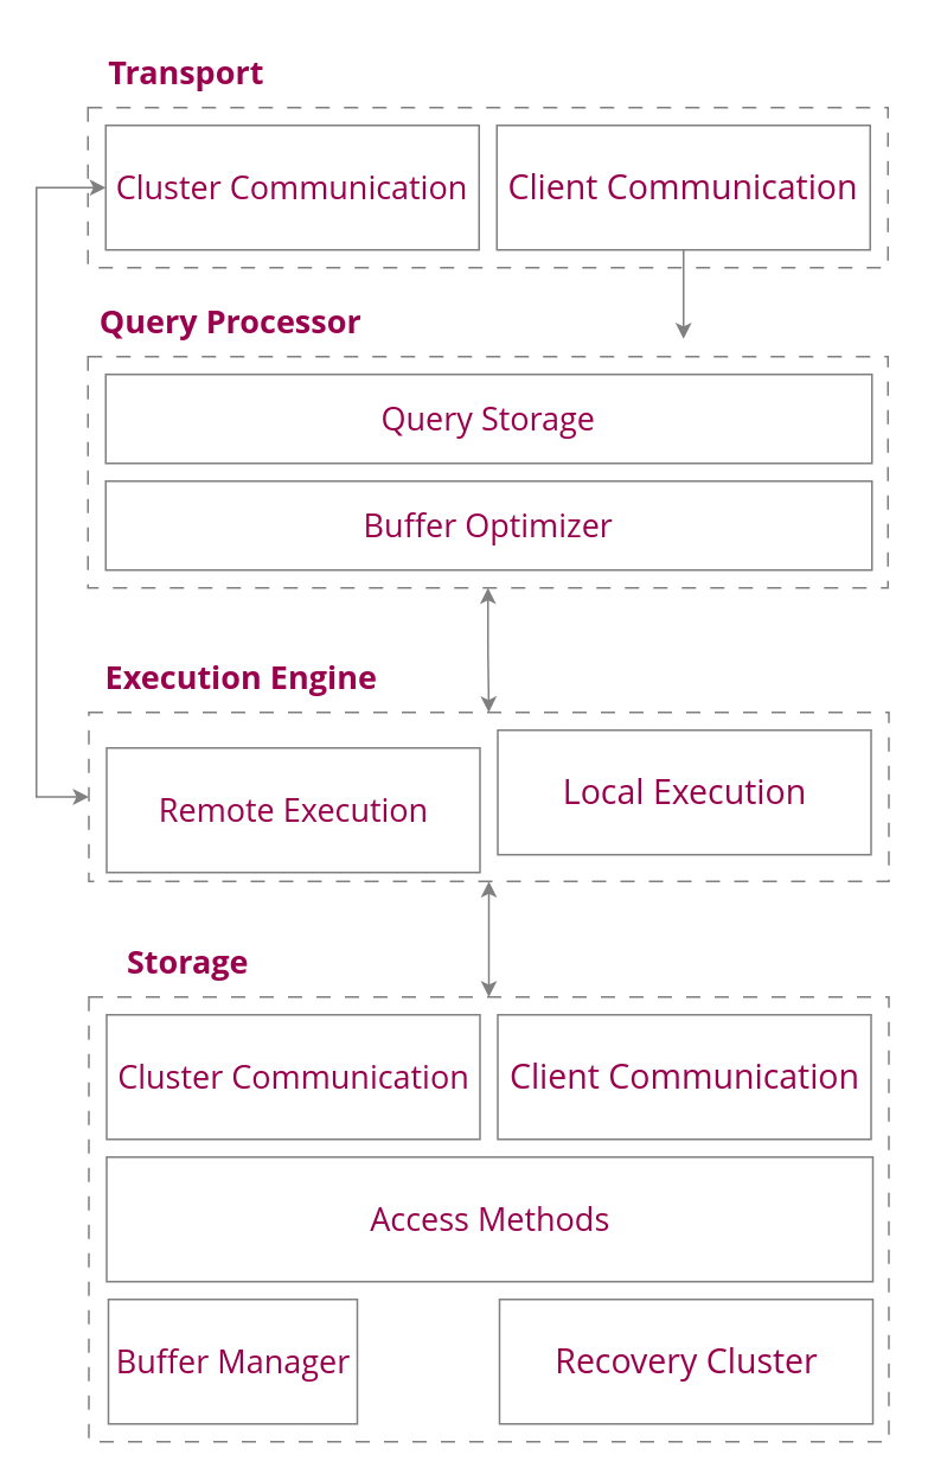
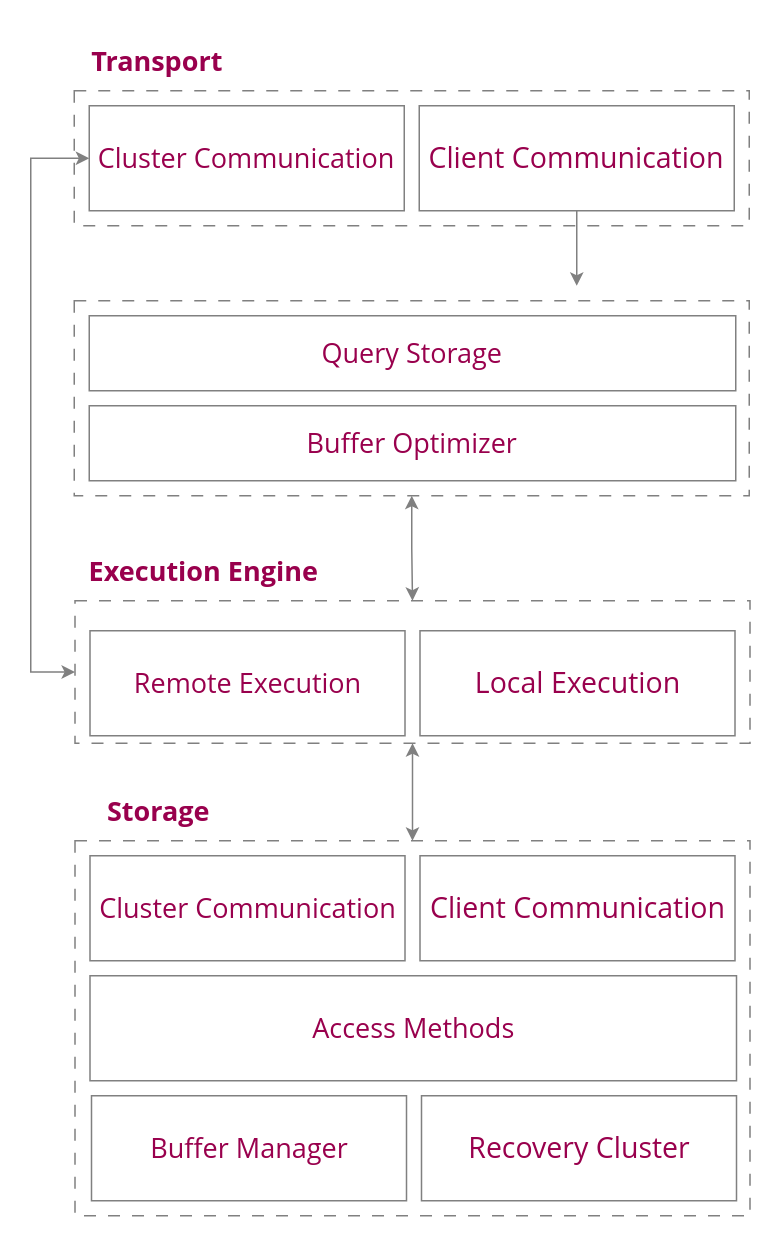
  <mxCell id="0" />
  <mxCell id="1" parent="0" />
  <mxCell id="2" value="" style="whiteSpace=wrap;html=1;fillColor=none;dashed=1;dashPattern=8 8;fontFamily=Open Sans;fontSource=https%3A%2F%2Ffonts.googleapis.com%2Fcss%3Ffamily%3DOpen%2BSans;strokeColor=#808080;fontColor=#99004D;" parent="1" vertex="1"><mxGeometry x="49" y="60" width="450" height="90" as="geometry" /></mxCell>
  <mxCell id="3" style="edgeStyle=orthogonalEdgeStyle;rounded=0;orthogonalLoop=1;jettySize=auto;html=1;entryX=0;entryY=0.5;entryDx=0;entryDy=0;exitX=0;exitY=0.5;exitDx=0;exitDy=0;startArrow=classic;startFill=1;strokeColor=#808080;" edge="1" parent="1" source="4" target="14"><mxGeometry relative="1" as="geometry"><Array as="points"><mxPoint x="20" y="105" /><mxPoint x="20" y="448" /></Array></mxGeometry></mxCell>
  <mxCell id="4" value="Cluster Communication" style="whiteSpace=wrap;html=1;fillColor=none;fontFamily=Open Sans;fontSource=https%3A%2F%2Ffonts.googleapis.com%2Fcss%3Ffamily%3DOpen%2BSans;fontSize=18;strokeColor=#808080;fontColor=#99004D;" parent="1" vertex="1"><mxGeometry x="59" y="70" width="210" height="70" as="geometry" /></mxCell>
  <mxCell id="5" style="edgeStyle=orthogonalEdgeStyle;rounded=0;orthogonalLoop=1;jettySize=auto;html=1;strokeColor=#808080;" edge="1" parent="1"><mxGeometry relative="1" as="geometry"><mxPoint x="384" y="190" as="targetPoint" /><mxPoint x="384" y="140" as="sourcePoint" /></mxGeometry></mxCell>
  <mxCell id="6" value="Client Communication" style="whiteSpace=wrap;html=1;fillColor=none;fontFamily=Open Sans;fontSource=https%3A%2F%2Ffonts.googleapis.com%2Fcss%3Ffamily%3DOpen%2BSans;fontSize=19;strokeColor=#808080;fontColor=#99004D;" parent="1" vertex="1"><mxGeometry x="279" y="70" width="210" height="70" as="geometry" /></mxCell>
  <mxCell id="7" value="Transport" style="text;html=1;align=center;verticalAlign=middle;resizable=0;points=[];autosize=1;strokeColor=none;fillColor=none;fontSize=18;fontFamily=Open Sans;fontSource=https%3A%2F%2Ffonts.googleapis.com%2Fcss%3Ffamily%3DOpen%2BSans;fontColor=#99004D;fontStyle=1" vertex="1" parent="1"><mxGeometry x="49" y="20" width="110" height="40" as="geometry" /></mxCell>
  <mxCell id="8" style="edgeStyle=orthogonalEdgeStyle;rounded=0;orthogonalLoop=1;jettySize=auto;html=1;entryX=0.5;entryY=0;entryDx=0;entryDy=0;strokeColor=#808080;startArrow=classic;startFill=1;" edge="1" parent="1" source="9" target="14"><mxGeometry relative="1" as="geometry" /></mxCell>
  <mxCell id="9" value="" style="whiteSpace=wrap;html=1;fillColor=none;dashed=1;dashPattern=8 8;fontFamily=Open Sans;fontSource=https%3A%2F%2Ffonts.googleapis.com%2Fcss%3Ffamily%3DOpen%2BSans;strokeColor=#808080;fontColor=#99004D;" vertex="1" parent="1"><mxGeometry x="49" y="200" width="450" height="130" as="geometry" /></mxCell>
  <mxCell id="10" value="Query Storage" style="whiteSpace=wrap;html=1;fillColor=none;fontFamily=Open Sans;fontSource=https%3A%2F%2Ffonts.googleapis.com%2Fcss%3Ffamily%3DOpen%2BSans;fontSize=18;strokeColor=#808080;fontColor=#99004D;" vertex="1" parent="1"><mxGeometry x="59" y="210" width="431" height="50" as="geometry" /></mxCell>
  <mxCell id="11" value="Buffer Optimizer" style="whiteSpace=wrap;html=1;fillColor=none;fontFamily=Open Sans;fontSource=https%3A%2F%2Ffonts.googleapis.com%2Fcss%3Ffamily%3DOpen%2BSans;fontSize=18;strokeColor=#808080;fontColor=#99004D;" vertex="1" parent="1"><mxGeometry x="59" y="270" width="431" height="50" as="geometry" /></mxCell>
- <mxCell id="12" value="Query Processor" style="text;html=1;align=center;verticalAlign=middle;resizable=0;points=[];autosize=1;strokeColor=none;fillColor=none;fontSize=18;fontFamily=Open Sans;fontSource=https%3A%2F%2Ffonts.googleapis.com%2Fcss%3Ffamily%3DOpen%2BSans;fontColor=#99004D;fontStyle=1" vertex="1" parent="1"><mxGeometry x="49" y="160" width="160" height="40" as="geometry" /></mxCell>
  <mxCell id="13" style="edgeStyle=orthogonalEdgeStyle;rounded=0;orthogonalLoop=1;jettySize=auto;html=1;entryX=0.5;entryY=0;entryDx=0;entryDy=0;startArrow=classic;startFill=1;strokeColor=#808080;" edge="1" parent="1" source="14" target="18"><mxGeometry relative="1" as="geometry" /></mxCell>
  <mxCell id="14" value="" style="whiteSpace=wrap;html=1;fillColor=none;dashed=1;dashPattern=8 8;fontFamily=Open Sans;fontSource=https%3A%2F%2Ffonts.googleapis.com%2Fcss%3Ffamily%3DOpen%2BSans;strokeColor=#808080;fontColor=#99004D;" vertex="1" parent="1"><mxGeometry x="49.5" y="400" width="450" height="95" as="geometry" /></mxCell>
  <mxCell id="15" value="Remote Execution" style="whiteSpace=wrap;html=1;fillColor=none;fontFamily=Open Sans;fontSource=https%3A%2F%2Ffonts.googleapis.com%2Fcss%3Ffamily%3DOpen%2BSans;fontSize=18;strokeColor=#808080;fontColor=#99004D;" vertex="1" parent="1"><mxGeometry x="59.5" y="420" width="210" height="70" as="geometry" /></mxCell>
- <mxCell id="16" value="Local Execution" style="whiteSpace=wrap;html=1;fillColor=none;fontFamily=Open Sans;fontSource=https%3A%2F%2Ffonts.googleapis.com%2Fcss%3Ffamily%3DOpen%2BSans;fontSize=19;strokeColor=#808080;fontColor=#99004D;" vertex="1" parent="1"><mxGeometry x="279.5" y="410" width="210" height="70" as="geometry" /></mxCell>
+ <mxCell id="16" value="Local Execution" style="whiteSpace=wrap;html=1;fillColor=none;fontFamily=Open Sans;fontSource=https%3A%2F%2Ffonts.googleapis.com%2Fcss%3Ffamily%3DOpen%2BSans;fontSize=19;strokeColor=#808080;fontColor=#99004D;" vertex="1" parent="1"><mxGeometry x="279.5" y="420" width="210" height="70" as="geometry" /></mxCell>
  <mxCell id="17" value="Execution Engine" style="text;html=1;align=center;verticalAlign=middle;resizable=0;points=[];autosize=1;strokeColor=none;fillColor=none;fontSize=18;fontFamily=Open Sans;fontSource=https%3A%2F%2Ffonts.googleapis.com%2Fcss%3Ffamily%3DOpen%2BSans;fontColor=#99004D;fontStyle=1" vertex="1" parent="1"><mxGeometry x="49.5" y="360" width="170" height="40" as="geometry" /></mxCell>
  <mxCell id="18" value="" style="whiteSpace=wrap;html=1;fillColor=none;dashed=1;dashPattern=8 8;fontFamily=Open Sans;fontSource=https%3A%2F%2Ffonts.googleapis.com%2Fcss%3Ffamily%3DOpen%2BSans;strokeColor=#808080;fontColor=#99004D;" vertex="1" parent="1"><mxGeometry x="49.5" y="560" width="450" height="250" as="geometry" /></mxCell>
  <mxCell id="19" value="Cluster Communication" style="whiteSpace=wrap;html=1;fillColor=none;fontFamily=Open Sans;fontSource=https%3A%2F%2Ffonts.googleapis.com%2Fcss%3Ffamily%3DOpen%2BSans;fontSize=18;strokeColor=#808080;fontColor=#99004D;" vertex="1" parent="1"><mxGeometry x="59.5" y="570" width="210" height="70" as="geometry" /></mxCell>
  <mxCell id="20" value="Client Communication" style="whiteSpace=wrap;html=1;fillColor=none;fontFamily=Open Sans;fontSource=https%3A%2F%2Ffonts.googleapis.com%2Fcss%3Ffamily%3DOpen%2BSans;fontSize=19;strokeColor=#808080;fontColor=#99004D;" vertex="1" parent="1"><mxGeometry x="279.5" y="570" width="210" height="70" as="geometry" /></mxCell>
  <mxCell id="21" value="Storage" style="text;html=1;align=center;verticalAlign=middle;resizable=0;points=[];autosize=1;strokeColor=none;fillColor=none;fontSize=18;fontFamily=Open Sans;fontSource=https%3A%2F%2Ffonts.googleapis.com%2Fcss%3Ffamily%3DOpen%2BSans;fontColor=#99004D;fontStyle=1" vertex="1" parent="1"><mxGeometry x="59.5" y="520" width="90" height="40" as="geometry" /></mxCell>
  <mxCell id="22" value="Access Methods" style="whiteSpace=wrap;html=1;fillColor=none;fontFamily=Open Sans;fontSource=https%3A%2F%2Ffonts.googleapis.com%2Fcss%3Ffamily%3DOpen%2BSans;fontSize=18;strokeColor=#808080;fontColor=#99004D;" vertex="1" parent="1"><mxGeometry x="59.5" y="650" width="431" height="70" as="geometry" /></mxCell>
- <mxCell id="23" value="Buffer Manager" style="whiteSpace=wrap;html=1;fillColor=none;fontFamily=Open Sans;fontSource=https%3A%2F%2Ffonts.googleapis.com%2Fcss%3Ffamily%3DOpen%2BSans;fontSize=18;strokeColor=#808080;fontColor=#99004D;" vertex="1" parent="1"><mxGeometry x="60.5" y="730" width="140" height="70" as="geometry" /></mxCell>
+ <mxCell id="23" value="Buffer Manager" style="whiteSpace=wrap;html=1;fillColor=none;fontFamily=Open Sans;fontSource=https%3A%2F%2Ffonts.googleapis.com%2Fcss%3Ffamily%3DOpen%2BSans;fontSize=18;strokeColor=#808080;fontColor=#99004D;" vertex="1" parent="1"><mxGeometry x="60.5" y="730" width="210" height="70" as="geometry" /></mxCell>
  <mxCell id="24" value="Recovery Cluster" style="whiteSpace=wrap;html=1;fillColor=none;fontFamily=Open Sans;fontSource=https%3A%2F%2Ffonts.googleapis.com%2Fcss%3Ffamily%3DOpen%2BSans;fontSize=19;strokeColor=#808080;fontColor=#99004D;" vertex="1" parent="1"><mxGeometry x="280.5" y="730" width="210" height="70" as="geometry" /></mxCell>
